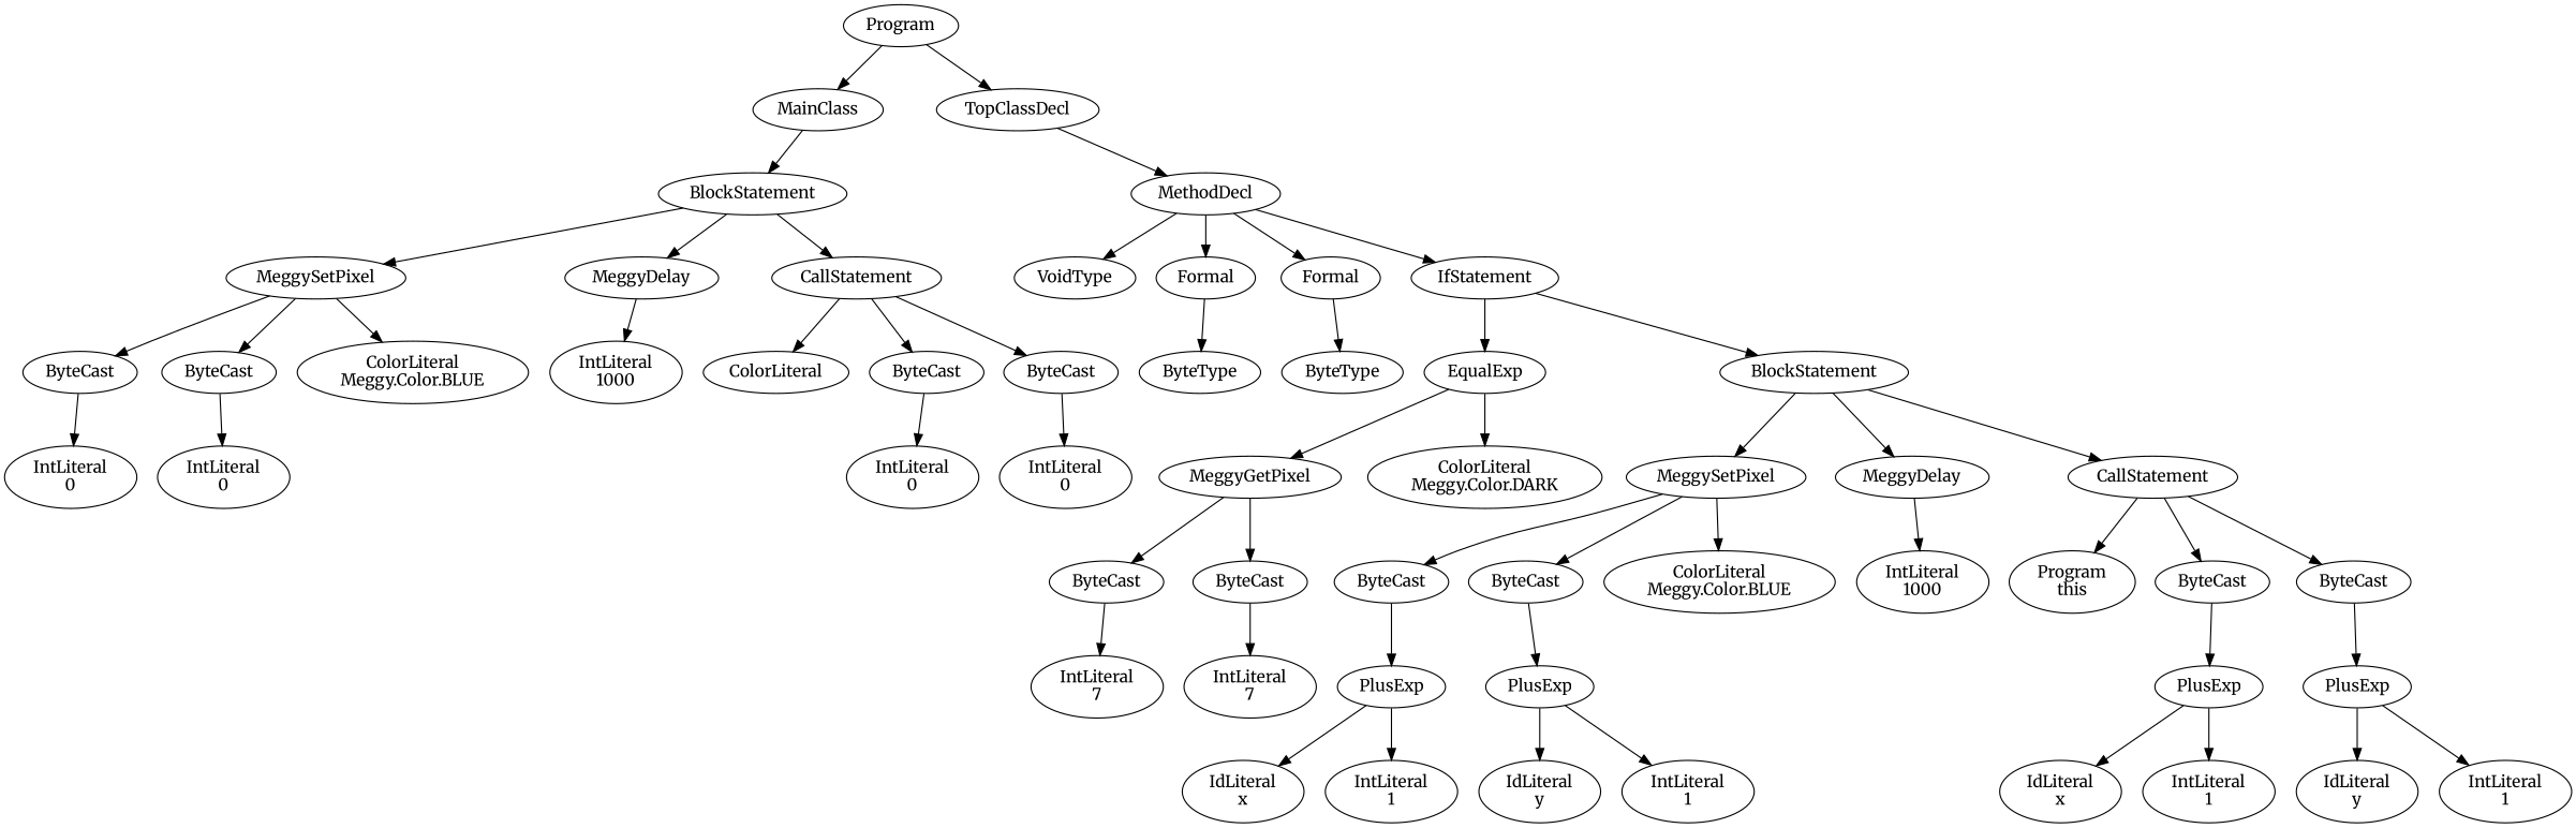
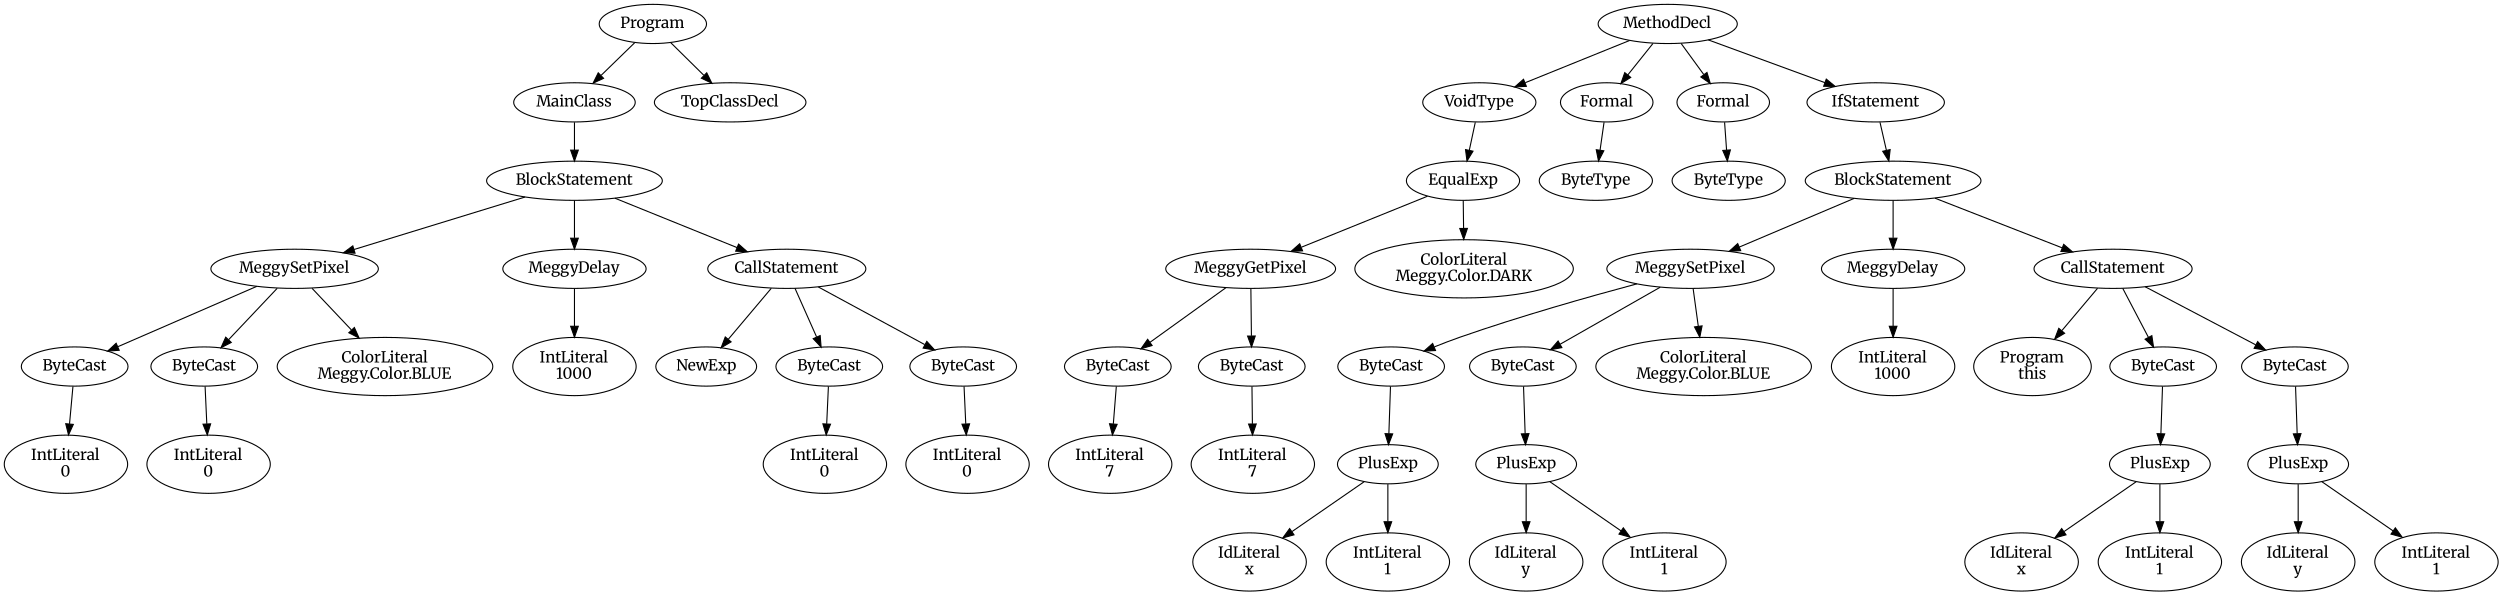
  digraph {
    fontname=Merriweather
    node [fontname=Merriweather]
    edge [fontname=Merriweather]
    n1 [label=Program]
    n2 [label=MainClass]
    n3 [label=TopClassDecl]
    n4 [label=BlockStatement]
    n5 [label=MethodDecl]
    n6 [label=MeggySetPixel]
    n7 [label=MeggyDelay]
    n8 [label=CallStatement]
    n9 [label=ByteCast]
    n10 [label=ByteCast]
    n11 [label="ColorLiteral\nMeggy.Color.BLUE"]
    n12 [label="IntLiteral\n1000"]
-   n13 [label=ColorLiteral]
+   n13 [label=NewExp]
    n14 [label=ByteCast]
    n15 [label=ByteCast]
    n16 [label="IntLiteral\n0"]
    n17 [label="IntLiteral\n0"]
    n18 [label="IntLiteral\n0"]
    n19 [label="IntLiteral\n0"]
    n20 [label=VoidType]
    n21 [label=Formal]
    n22 [label=Formal]
    n23 [label=IfStatement]
    n24 [label=ByteType]
    n25 [label=ByteType]
    n26 [label=EqualExp]
    n27 [label=BlockStatement]
    n28 [label=MeggyGetPixel]
    n29 [label="ColorLiteral\nMeggy.Color.DARK"]
    n30 [label=MeggySetPixel]
    n31 [label=MeggyDelay]
    n32 [label=CallStatement]
    n33 [label=ByteCast]
    n34 [label=ByteCast]
    n35 [label="IntLiteral\n7"]
    n36 [label="IntLiteral\n7"]
    n37 [label=ByteCast]
    n38 [label=ByteCast]
    n39 [label="ColorLiteral\nMeggy.Color.BLUE"]
    n40 [label="IntLiteral\n1000"]
    n41 [label="Program\nthis"]
    n42 [label=ByteCast]
    n43 [label=ByteCast]
    n44 [label=PlusExp]
    n45 [label=PlusExp]
    n46 [label="IdLiteral\nx"]
    n47 [label="IntLiteral\n1"]
    n48 [label="IdLiteral\ny"]
    n49 [label="IntLiteral\n1"]
    n50 [label=PlusExp]
    n51 [label=PlusExp]
    n52 [label="IdLiteral\nx"]
    n53 [label="IntLiteral\n1"]
    n54 [label="IdLiteral\ny"]
    n55 [label="IntLiteral\n1"]
    n1 -> n2
    n1 -> n3
    n2 -> n4
-   n3 -> n5
    n4 -> n6
    n4 -> n7
    n4 -> n8
    n5 -> n20
    n5 -> n21
    n5 -> n22
    n5 -> n23
    n6 -> n9
    n6 -> n10
    n6 -> n11
    n7 -> n12
    n8 -> n13
    n8 -> n14
    n8 -> n15
    n9 -> n16
    n10 -> n17
    n14 -> n18
    n15 -> n19
    n21 -> n24
    n22 -> n25
-   n23 -> n26
+   n20 -> n26
    n23 -> n27
    n26 -> n28
    n26 -> n29
    n27 -> n30
    n27 -> n31
    n27 -> n32
    n28 -> n33
    n28 -> n34
    n30 -> n37
    n30 -> n38
    n30 -> n39
    n31 -> n40
    n32 -> n41
    n32 -> n42
    n32 -> n43
    n33 -> n35
    n34 -> n36
    n37 -> n44
    n38 -> n45
    n42 -> n50
    n43 -> n51
    n44 -> n46
    n44 -> n47
    n45 -> n48
    n45 -> n49
    n50 -> n52
    n50 -> n53
    n51 -> n54
    n51 -> n55
  }
